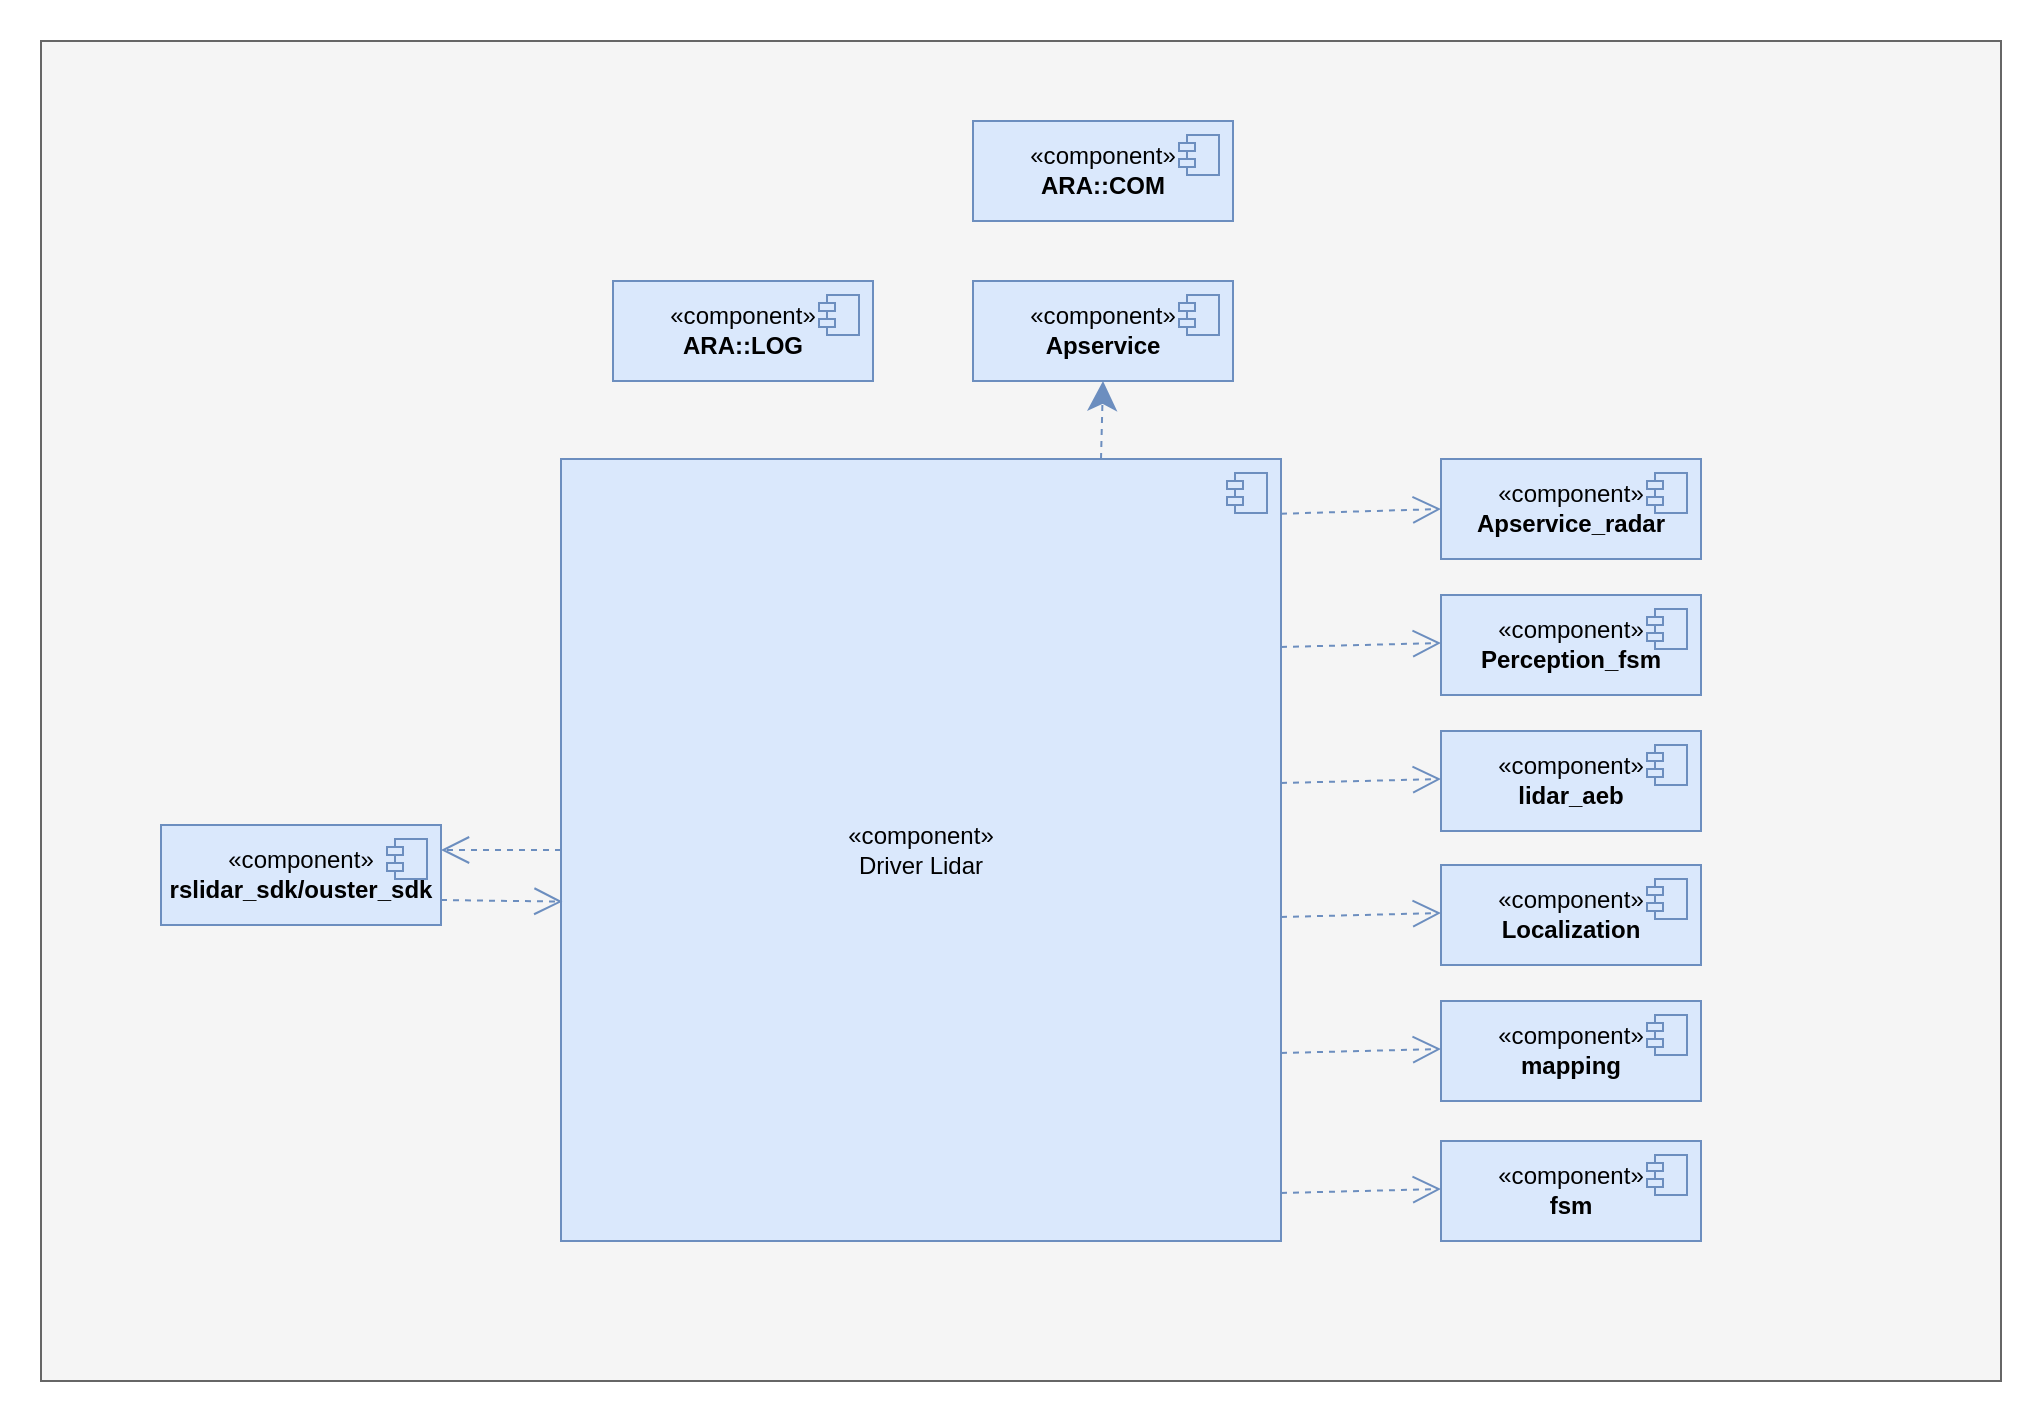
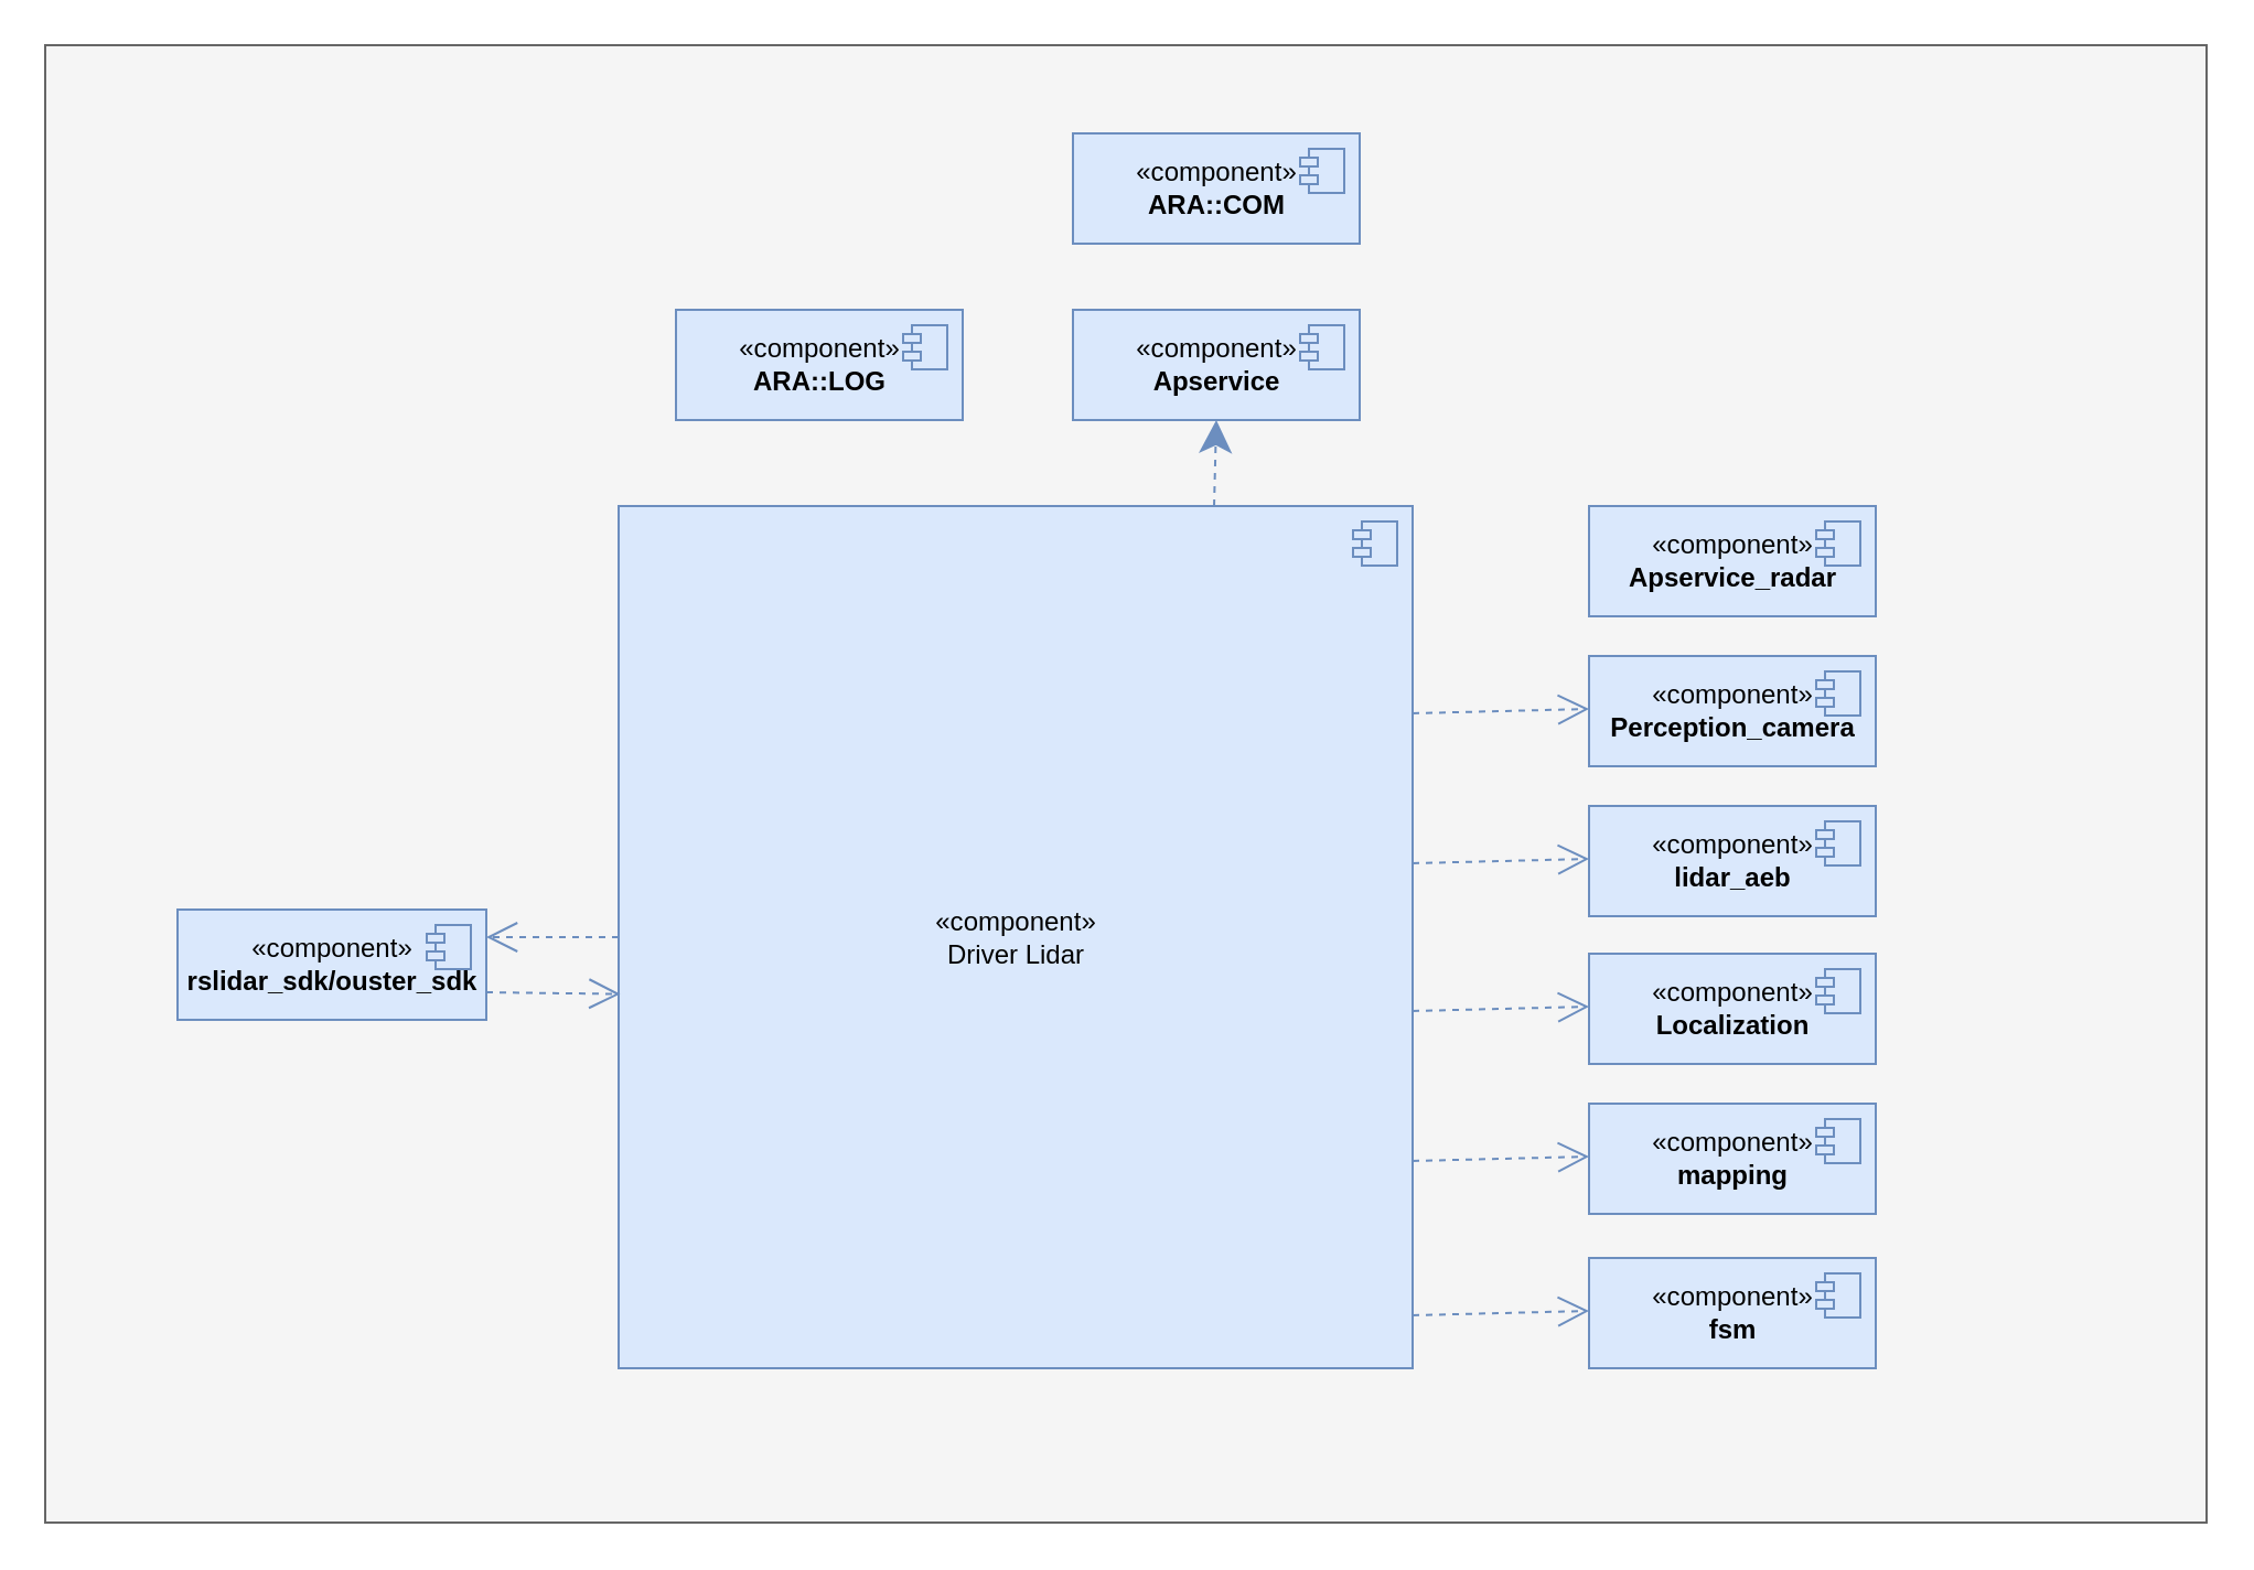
  <mxCell id="0" />
  <mxCell id="1" parent="0" />
  <mxCell id="2" value="" style="html=1;fillColor=#f5f5f5;fontColor=#333333;strokeColor=#666666;" vertex="1" parent="1"><mxGeometry x="20" y="20" width="980" height="670" as="geometry" /></mxCell>
  <mxCell id="3" value="«c&lt;span&gt;omponent&lt;/span&gt;»&lt;br&gt;Driver Lidar" style="html=1;dropTarget=0;fontStyle=0;fillColor=#dae8fc;strokeColor=#6c8ebf;" vertex="1" parent="1"><mxGeometry x="280" y="229" width="360" height="391" as="geometry" /></mxCell>
  <mxCell id="4" value="" style="shape=module;jettyWidth=8;jettyHeight=4;fillColor=#dae8fc;strokeColor=#6c8ebf;" vertex="1" parent="3"><mxGeometry x="1" width="20" height="20" relative="1" as="geometry"><mxPoint x="-27" y="7" as="offset" /></mxGeometry></mxCell>
  <mxCell id="5" value="«c&lt;span&gt;omponent&lt;/span&gt;»&lt;br&gt;&lt;b&gt;ARA::LOG&lt;/b&gt;" style="html=1;dropTarget=0;fontStyle=0;fillColor=#dae8fc;strokeColor=#6c8ebf;align=center;" vertex="1" parent="1"><mxGeometry x="306" y="140" width="130" height="50" as="geometry" /></mxCell>
  <mxCell id="6" value="" style="shape=module;jettyWidth=8;jettyHeight=4;fillColor=#dae8fc;strokeColor=#6c8ebf;" vertex="1" parent="5"><mxGeometry x="1" width="20" height="20" relative="1" as="geometry"><mxPoint x="-27" y="7" as="offset" /></mxGeometry></mxCell>
  <mxCell id="7" value="«c&lt;span&gt;omponent&lt;/span&gt;»&lt;br&gt;&lt;b&gt;Apservice&lt;/b&gt;" style="html=1;dropTarget=0;fontStyle=0;fillColor=#dae8fc;strokeColor=#6c8ebf;align=center;" vertex="1" parent="1"><mxGeometry x="486" y="140" width="130" height="50" as="geometry" /></mxCell>
  <mxCell id="8" value="" style="shape=module;jettyWidth=8;jettyHeight=4;fillColor=#dae8fc;strokeColor=#6c8ebf;" vertex="1" parent="7"><mxGeometry x="1" width="20" height="20" relative="1" as="geometry"><mxPoint x="-27" y="7" as="offset" /></mxGeometry></mxCell>
  <mxCell id="9" value="" style="endArrow=classic;endSize=12;dashed=1;html=1;rounded=0;entryX=0.5;entryY=1;entryDx=0;entryDy=0;exitX=0.75;exitY=0;exitDx=0;exitDy=0;fillColor=#dae8fc;strokeColor=#6c8ebf;" edge="1" parent="1" source="3" target="7"><mxGeometry width="160" relative="1" as="geometry"><mxPoint x="498" y="140" as="sourcePoint" /><mxPoint x="505" y="200" as="targetPoint" /></mxGeometry></mxCell>
  <mxCell id="10" value="«c&lt;span&gt;omponent&lt;/span&gt;»&lt;br&gt;&lt;b&gt;rslidar_sdk/ouster_sdk&lt;/b&gt;" style="html=1;dropTarget=0;fontStyle=0;fillColor=#dae8fc;strokeColor=#6c8ebf;align=center;" vertex="1" parent="1"><mxGeometry x="80" y="412" width="140" height="50" as="geometry" /></mxCell>
  <mxCell id="11" value="" style="shape=module;jettyWidth=8;jettyHeight=4;fillColor=#dae8fc;strokeColor=#6c8ebf;" vertex="1" parent="10"><mxGeometry x="1" width="20" height="20" relative="1" as="geometry"><mxPoint x="-27" y="7" as="offset" /></mxGeometry></mxCell>
  <mxCell id="12" value="" style="endArrow=open;endSize=12;dashed=1;html=1;rounded=0;entryX=1;entryY=0.25;entryDx=0;entryDy=0;exitX=0;exitY=0.5;exitDx=0;exitDy=0;fillColor=#dae8fc;strokeColor=#6c8ebf;" edge="1" parent="1" target="10" source="3"><mxGeometry width="160" relative="1" as="geometry"><mxPoint x="279.13" y="241.32" as="sourcePoint" /><mxPoint x="363" y="148" as="targetPoint" /></mxGeometry></mxCell>
  <mxCell id="13" value="" style="endArrow=open;endSize=12;dashed=1;html=1;rounded=0;exitX=1;exitY=0.75;exitDx=0;exitDy=0;fillColor=#dae8fc;strokeColor=#6c8ebf;entryX=0.002;entryY=0.566;entryDx=0;entryDy=0;entryPerimeter=0;" edge="1" parent="1" source="10" target="3"><mxGeometry width="160" relative="1" as="geometry"><mxPoint x="289.13" y="251.32" as="sourcePoint" /><mxPoint x="279.13" y="265.32" as="targetPoint" /></mxGeometry></mxCell>
  <mxCell id="14" value="«c&lt;span&gt;omponent&lt;/span&gt;»&lt;br&gt;&lt;b style=&quot;border-color: var(--border-color);&quot;&gt;Apservice_radar&lt;/b&gt;" style="html=1;dropTarget=0;fontStyle=0;fillColor=#dae8fc;strokeColor=#6c8ebf;align=center;" vertex="1" parent="1"><mxGeometry x="720" y="229" width="130" height="50" as="geometry" /></mxCell>
  <mxCell id="15" value="" style="shape=module;jettyWidth=8;jettyHeight=4;fillColor=#dae8fc;strokeColor=#6c8ebf;" vertex="1" parent="14"><mxGeometry x="1" width="20" height="20" relative="1" as="geometry"><mxPoint x="-27" y="7" as="offset" /></mxGeometry></mxCell>
- <mxCell id="16" value="«c&lt;span&gt;omponent&lt;/span&gt;»&lt;br&gt;&lt;b&gt;Perception_fsm&lt;/b&gt;" style="html=1;dropTarget=0;fontStyle=0;fillColor=#dae8fc;strokeColor=#6c8ebf;align=center;" vertex="1" parent="1"><mxGeometry x="720" y="297" width="130" height="50" as="geometry" /></mxCell>
+ <mxCell id="16" value="«c&lt;span&gt;omponent&lt;/span&gt;»&lt;br&gt;&lt;b&gt;Perception_camera&lt;/b&gt;" style="html=1;dropTarget=0;fontStyle=0;fillColor=#dae8fc;strokeColor=#6c8ebf;align=center;" vertex="1" parent="1"><mxGeometry x="720" y="297" width="130" height="50" as="geometry" /></mxCell>
  <mxCell id="17" value="" style="shape=module;jettyWidth=8;jettyHeight=4;fillColor=#dae8fc;strokeColor=#6c8ebf;" vertex="1" parent="16"><mxGeometry x="1" width="20" height="20" relative="1" as="geometry"><mxPoint x="-27" y="7" as="offset" /></mxGeometry></mxCell>
  <mxCell id="18" value="«c&lt;span&gt;omponent&lt;/span&gt;»&lt;br&gt;&lt;b&gt;lidar_aeb&lt;/b&gt;" style="html=1;dropTarget=0;fontStyle=0;fillColor=#dae8fc;strokeColor=#6c8ebf;align=center;" vertex="1" parent="1"><mxGeometry x="720" y="365" width="130" height="50" as="geometry" /></mxCell>
  <mxCell id="19" value="" style="shape=module;jettyWidth=8;jettyHeight=4;fillColor=#dae8fc;strokeColor=#6c8ebf;" vertex="1" parent="18"><mxGeometry x="1" width="20" height="20" relative="1" as="geometry"><mxPoint x="-27" y="7" as="offset" /></mxGeometry></mxCell>
  <mxCell id="20" value="«c&lt;span&gt;omponent&lt;/span&gt;»&lt;br&gt;&lt;b&gt;Localization&lt;/b&gt;" style="html=1;dropTarget=0;fontStyle=0;fillColor=#dae8fc;strokeColor=#6c8ebf;align=center;" vertex="1" parent="1"><mxGeometry x="720" y="432" width="130" height="50" as="geometry" /></mxCell>
  <mxCell id="21" value="" style="shape=module;jettyWidth=8;jettyHeight=4;fillColor=#dae8fc;strokeColor=#6c8ebf;" vertex="1" parent="20"><mxGeometry x="1" width="20" height="20" relative="1" as="geometry"><mxPoint x="-27" y="7" as="offset" /></mxGeometry></mxCell>
  <mxCell id="22" value="«c&lt;span&gt;omponent&lt;/span&gt;»&lt;br&gt;&lt;b&gt;mapping&lt;/b&gt;" style="html=1;dropTarget=0;fontStyle=0;fillColor=#dae8fc;strokeColor=#6c8ebf;align=center;" vertex="1" parent="1"><mxGeometry x="720" y="500" width="130" height="50" as="geometry" /></mxCell>
  <mxCell id="23" value="" style="shape=module;jettyWidth=8;jettyHeight=4;fillColor=#dae8fc;strokeColor=#6c8ebf;" vertex="1" parent="22"><mxGeometry x="1" width="20" height="20" relative="1" as="geometry"><mxPoint x="-27" y="7" as="offset" /></mxGeometry></mxCell>
  <mxCell id="24" value="«c&lt;span&gt;omponent&lt;/span&gt;»&lt;br&gt;&lt;b&gt;ARA::COM&lt;/b&gt;" style="html=1;dropTarget=0;fontStyle=0;fillColor=#dae8fc;strokeColor=#6c8ebf;align=center;" vertex="1" parent="1"><mxGeometry x="486" y="60" width="130" height="50" as="geometry" /></mxCell>
  <mxCell id="25" value="" style="shape=module;jettyWidth=8;jettyHeight=4;fillColor=#dae8fc;strokeColor=#6c8ebf;" vertex="1" parent="24"><mxGeometry x="1" width="20" height="20" relative="1" as="geometry"><mxPoint x="-27" y="7" as="offset" /></mxGeometry></mxCell>
  <mxCell id="26" value="«c&lt;span&gt;omponent&lt;/span&gt;»&lt;br&gt;&lt;b&gt;fsm&lt;/b&gt;" style="html=1;dropTarget=0;fontStyle=0;fillColor=#dae8fc;strokeColor=#6c8ebf;align=center;" vertex="1" parent="1"><mxGeometry x="720" y="570" width="130" height="50" as="geometry" /></mxCell>
  <mxCell id="27" value="" style="shape=module;jettyWidth=8;jettyHeight=4;fillColor=#dae8fc;strokeColor=#6c8ebf;" vertex="1" parent="26"><mxGeometry x="1" width="20" height="20" relative="1" as="geometry"><mxPoint x="-27" y="7" as="offset" /></mxGeometry></mxCell>
- <mxCell id="28" value="" style="endArrow=open;endSize=12;dashed=1;html=1;rounded=0;exitX=1;exitY=0.07;exitDx=0;exitDy=0;fillColor=#dae8fc;strokeColor=#6c8ebf;entryX=0;entryY=0.5;entryDx=0;entryDy=0;exitPerimeter=0;" edge="1" parent="1" source="3" target="14"><mxGeometry width="160" relative="1" as="geometry"><mxPoint x="230" y="460" as="sourcePoint" /><mxPoint x="291" y="460" as="targetPoint" /></mxGeometry></mxCell>
  <mxCell id="29" value="" style="endArrow=open;endSize=12;dashed=1;html=1;rounded=0;exitX=1;exitY=0.07;exitDx=0;exitDy=0;fillColor=#dae8fc;strokeColor=#6c8ebf;entryX=0;entryY=0.5;entryDx=0;entryDy=0;exitPerimeter=0;" edge="1" parent="1"><mxGeometry width="160" relative="1" as="geometry"><mxPoint x="640" y="323" as="sourcePoint" /><mxPoint x="720" y="321" as="targetPoint" /></mxGeometry></mxCell>
  <mxCell id="30" value="" style="endArrow=open;endSize=12;dashed=1;html=1;rounded=0;exitX=1;exitY=0.07;exitDx=0;exitDy=0;fillColor=#dae8fc;strokeColor=#6c8ebf;entryX=0;entryY=0.5;entryDx=0;entryDy=0;exitPerimeter=0;" edge="1" parent="1"><mxGeometry width="160" relative="1" as="geometry"><mxPoint x="640" y="391" as="sourcePoint" /><mxPoint x="720" y="389" as="targetPoint" /></mxGeometry></mxCell>
  <mxCell id="31" value="" style="endArrow=open;endSize=12;dashed=1;html=1;rounded=0;exitX=1;exitY=0.07;exitDx=0;exitDy=0;fillColor=#dae8fc;strokeColor=#6c8ebf;entryX=0;entryY=0.5;entryDx=0;entryDy=0;exitPerimeter=0;" edge="1" parent="1"><mxGeometry width="160" relative="1" as="geometry"><mxPoint x="640" y="458" as="sourcePoint" /><mxPoint x="720" y="456" as="targetPoint" /></mxGeometry></mxCell>
  <mxCell id="32" value="" style="endArrow=open;endSize=12;dashed=1;html=1;rounded=0;exitX=1;exitY=0.07;exitDx=0;exitDy=0;fillColor=#dae8fc;strokeColor=#6c8ebf;entryX=0;entryY=0.5;entryDx=0;entryDy=0;exitPerimeter=0;" edge="1" parent="1"><mxGeometry width="160" relative="1" as="geometry"><mxPoint x="640" y="526" as="sourcePoint" /><mxPoint x="720" y="524" as="targetPoint" /></mxGeometry></mxCell>
  <mxCell id="33" value="" style="endArrow=open;endSize=12;dashed=1;html=1;rounded=0;exitX=1;exitY=0.07;exitDx=0;exitDy=0;fillColor=#dae8fc;strokeColor=#6c8ebf;entryX=0;entryY=0.5;entryDx=0;entryDy=0;exitPerimeter=0;" edge="1" parent="1"><mxGeometry width="160" relative="1" as="geometry"><mxPoint x="640" y="596" as="sourcePoint" /><mxPoint x="720" y="594" as="targetPoint" /></mxGeometry></mxCell>
